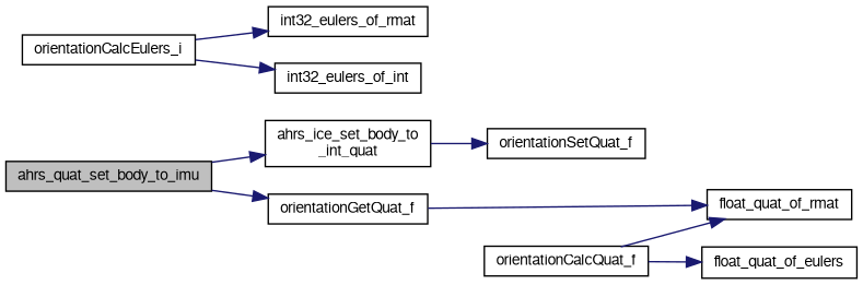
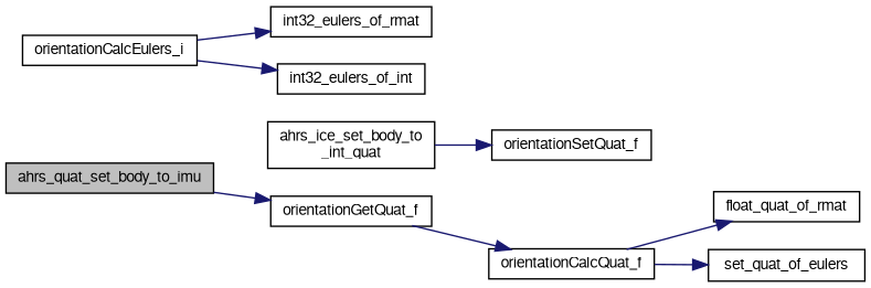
  digraph {
    rankdir=LR
    node [color=black fillcolor=white fontname=FreeSans fontsize=10 shape=record style=filled]
    edge [color=midnightblue fontname=FreeSans fontsize=10 labelfontname=FreeSans labelfontsize=10 style=solid]
    n1 [fillcolor=grey75 fontcolor=black height=0.2 label=ahrs_quat_set_body_to_imu width=0.4]
    n2 [height=0.2 label="ahrs_ice_set_body_to\l_int_quat" width=0.4]
    n3 [height=0.2 label=orientationGetQuat_f width=0.4]
    n4 [height=0.2 label=orientationSetQuat_f width=0.4]
    n5 [height=0.2 label=orientationCalcQuat_f width=0.4]
    n6 [height=0.2 label=orientationCalcEulers_i width=0.4]
    n7 [height=0.2 label=int32_eulers_of_rmat width=0.4]
    n8 [height=0.2 label=int32_eulers_of_int width=0.4]
    n9 [height=0.2 label=float_quat_of_rmat width=0.4]
-   n10 [height=0.2 label=float_quat_of_eulers width=0.4]
-   n1 -> n2
+   n10 [height=0.2 label=set_quat_of_eulers width=0.4]
    n1 -> n3
    n2 -> n4
-   n3 -> n9
+   n3 -> n5
    n5 -> n9
    n5 -> n10
    n6 -> n7
    n6 -> n8
  }
